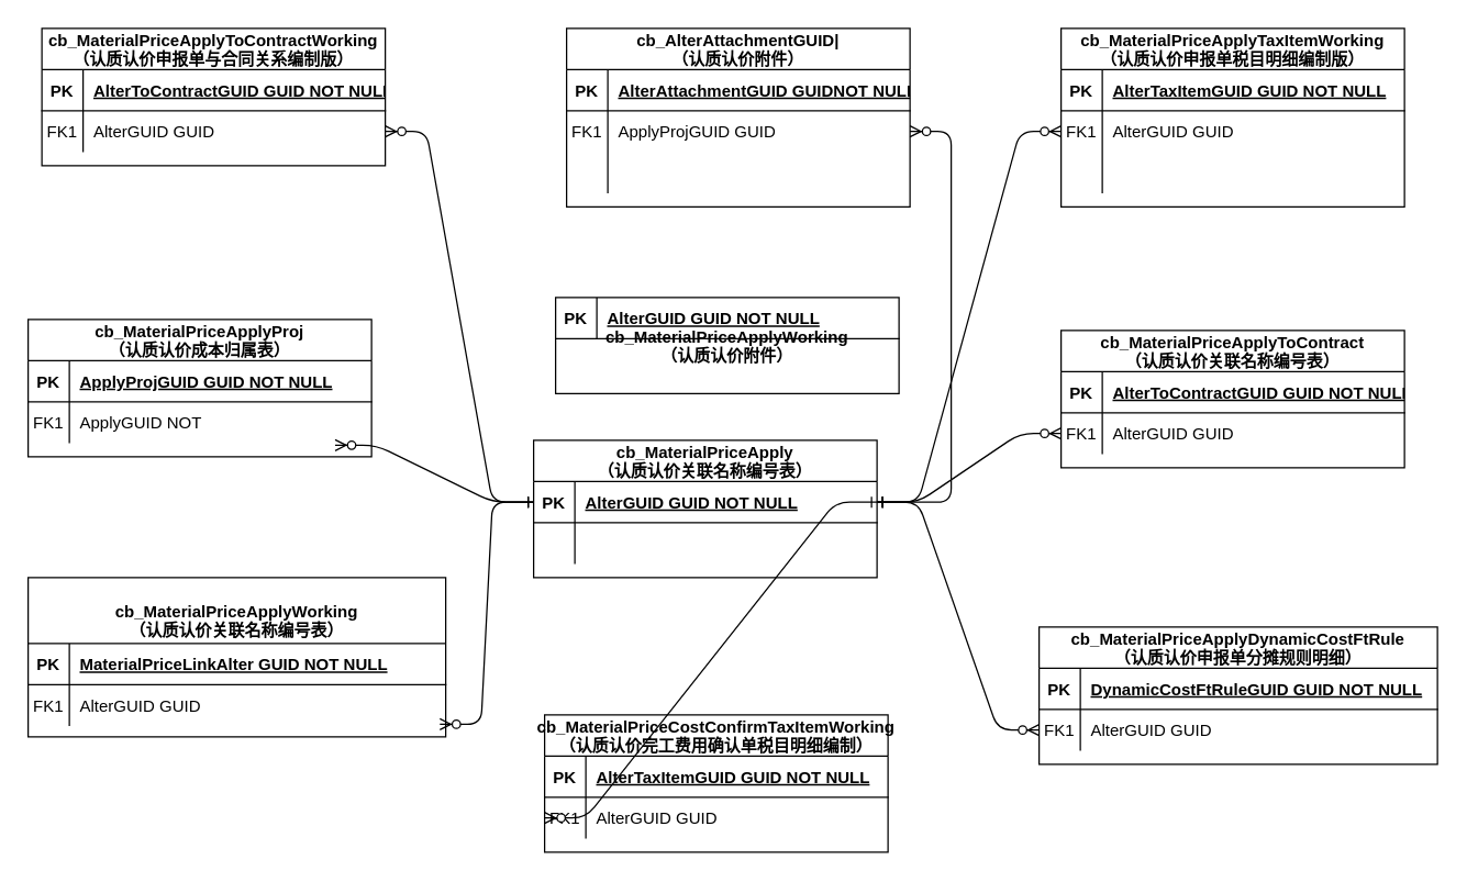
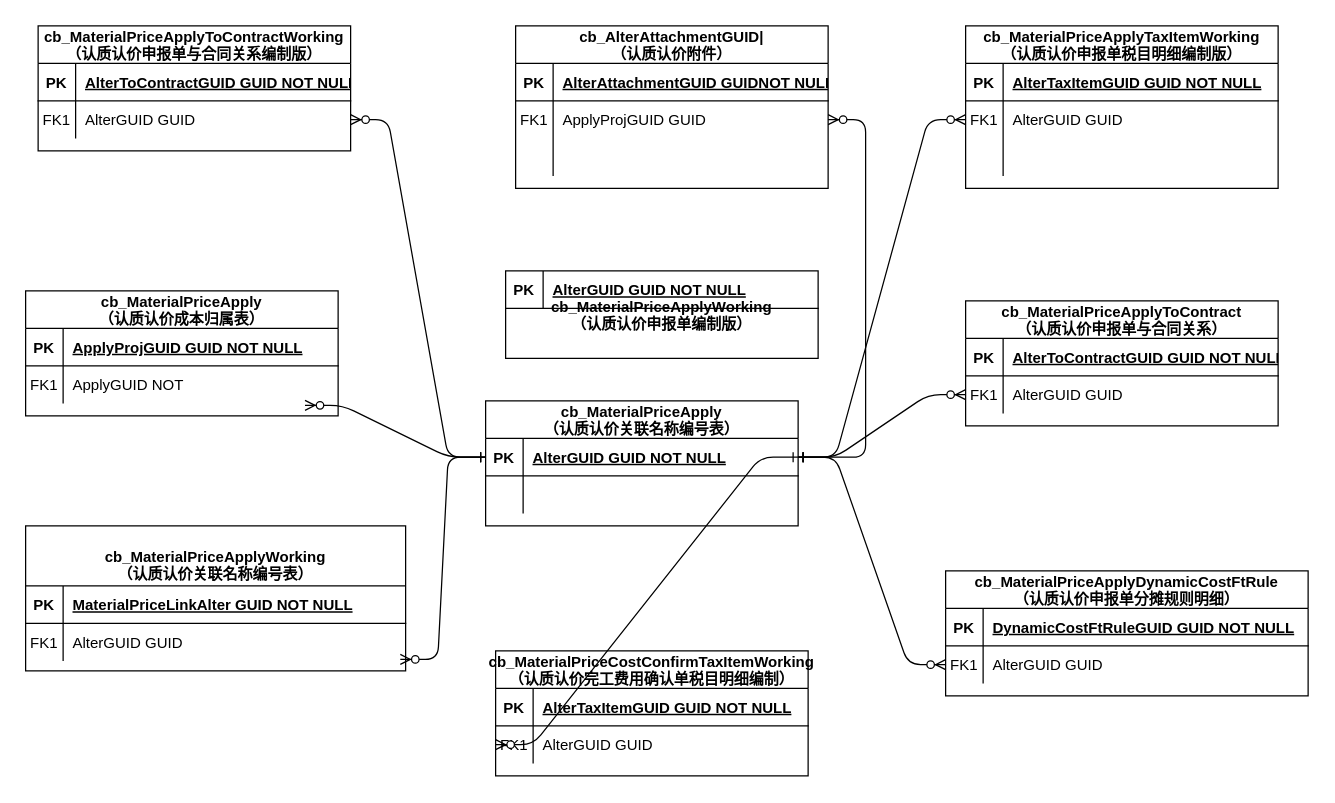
  <mxCell id="0" />
  <mxCell id="1" parent="0" />
  <mxCell id="2" value="" style="edgeStyle=entityRelationEdgeStyle;endArrow=ERzeroToMany;startArrow=ERone;endFill=1;startFill=0;" parent="1" source="25" target="8" edge="1"><mxGeometry width="100" height="100" relative="1" as="geometry"><mxPoint x="344" y="732" as="sourcePoint" /><mxPoint x="444" y="632" as="targetPoint" /></mxGeometry></mxCell>
  <mxCell id="3" value="" style="edgeStyle=entityRelationEdgeStyle;endArrow=ERzeroToMany;startArrow=ERone;endFill=1;startFill=0;" parent="1" source="25" target="18" edge="1"><mxGeometry width="100" height="100" relative="1" as="geometry"><mxPoint x="354" y="182" as="sourcePoint" /><mxPoint x="464" y="217" as="targetPoint" /></mxGeometry></mxCell>
  <mxCell id="4" value="cb_AlterAttachmentGUID|&#10;（认质认价附件）" style="shape=table;startSize=30;container=1;collapsible=1;childLayout=tableLayout;fixedRows=1;rowLines=0;fontStyle=1;align=center;resizeLast=1;" parent="1" vertex="1"><mxGeometry x="412" y="20" width="250" height="130" as="geometry" /></mxCell>
  <mxCell id="5" value="" style="shape=partialRectangle;collapsible=0;dropTarget=0;pointerEvents=0;fillColor=none;points=[[0,0.5],[1,0.5]];portConstraint=eastwest;top=0;left=0;right=0;bottom=1;" parent="4" vertex="1"><mxGeometry y="30" width="250" height="30" as="geometry" /></mxCell>
  <mxCell id="6" value="PK" style="shape=partialRectangle;overflow=hidden;connectable=0;fillColor=none;top=0;left=0;bottom=0;right=0;fontStyle=1;" parent="5" vertex="1"><mxGeometry width="30" height="30" as="geometry" /></mxCell>
  <mxCell id="7" value="AlterAttachmentGUID GUIDNOT NULL " style="shape=partialRectangle;overflow=hidden;connectable=0;fillColor=none;top=0;left=0;bottom=0;right=0;align=left;spacingLeft=6;fontStyle=5;" parent="5" vertex="1"><mxGeometry x="30" width="220" height="30" as="geometry" /></mxCell>
  <mxCell id="8" value="" style="shape=partialRectangle;collapsible=0;dropTarget=0;pointerEvents=0;fillColor=none;points=[[0,0.5],[1,0.5]];portConstraint=eastwest;top=0;left=0;right=0;bottom=0;" parent="4" vertex="1"><mxGeometry y="60" width="250" height="30" as="geometry" /></mxCell>
  <mxCell id="9" value="FK1" style="shape=partialRectangle;overflow=hidden;connectable=0;fillColor=none;top=0;left=0;bottom=0;right=0;" parent="8" vertex="1"><mxGeometry width="30" height="30" as="geometry" /></mxCell>
  <mxCell id="10" value="ApplyProjGUID GUID " style="shape=partialRectangle;overflow=hidden;connectable=0;fillColor=none;top=0;left=0;bottom=0;right=0;align=left;spacingLeft=6;" parent="8" vertex="1"><mxGeometry x="30" width="220" height="30" as="geometry" /></mxCell>
  <mxCell id="11" value="" style="shape=partialRectangle;collapsible=0;dropTarget=0;pointerEvents=0;fillColor=none;points=[[0,0.5],[1,0.5]];portConstraint=eastwest;top=0;left=0;right=0;bottom=0;" parent="4" vertex="1"><mxGeometry y="90" width="250" height="30" as="geometry" /></mxCell>
  <mxCell id="12" value="" style="shape=partialRectangle;overflow=hidden;connectable=0;fillColor=none;top=0;left=0;bottom=0;right=0;" parent="11" vertex="1"><mxGeometry width="30" height="30" as="geometry" /></mxCell>
  <mxCell id="13" value="" style="shape=partialRectangle;overflow=hidden;connectable=0;fillColor=none;top=0;left=0;bottom=0;right=0;align=left;spacingLeft=6;" parent="11" vertex="1"><mxGeometry x="30" width="220" height="30" as="geometry" /></mxCell>
  <mxCell id="14" value="cb_MaterialPriceApplyTaxItemWorking&#10;（认质认价申报单税目明细编制版）" style="shape=table;startSize=30;container=1;collapsible=1;childLayout=tableLayout;fixedRows=1;rowLines=0;fontStyle=1;align=center;resizeLast=1;" parent="1" vertex="1"><mxGeometry x="772" y="20" width="250" height="130" as="geometry" /></mxCell>
  <mxCell id="15" value="" style="shape=partialRectangle;collapsible=0;dropTarget=0;pointerEvents=0;fillColor=none;points=[[0,0.5],[1,0.5]];portConstraint=eastwest;top=0;left=0;right=0;bottom=1;" parent="14" vertex="1"><mxGeometry y="30" width="250" height="30" as="geometry" /></mxCell>
  <mxCell id="16" value="PK" style="shape=partialRectangle;overflow=hidden;connectable=0;fillColor=none;top=0;left=0;bottom=0;right=0;fontStyle=1;" parent="15" vertex="1"><mxGeometry width="30" height="30" as="geometry" /></mxCell>
  <mxCell id="17" value="AlterTaxItemGUID GUID NOT NULL " style="shape=partialRectangle;overflow=hidden;connectable=0;fillColor=none;top=0;left=0;bottom=0;right=0;align=left;spacingLeft=6;fontStyle=5;" parent="15" vertex="1"><mxGeometry x="30" width="220" height="30" as="geometry" /></mxCell>
  <mxCell id="18" value="" style="shape=partialRectangle;collapsible=0;dropTarget=0;pointerEvents=0;fillColor=none;points=[[0,0.5],[1,0.5]];portConstraint=eastwest;top=0;left=0;right=0;bottom=0;" parent="14" vertex="1"><mxGeometry y="60" width="250" height="30" as="geometry" /></mxCell>
  <mxCell id="19" value="FK1" style="shape=partialRectangle;overflow=hidden;connectable=0;fillColor=none;top=0;left=0;bottom=0;right=0;" parent="18" vertex="1"><mxGeometry width="30" height="30" as="geometry" /></mxCell>
  <mxCell id="20" value="AlterGUID GUID " style="shape=partialRectangle;overflow=hidden;connectable=0;fillColor=none;top=0;left=0;bottom=0;right=0;align=left;spacingLeft=6;" parent="18" vertex="1"><mxGeometry x="30" width="220" height="30" as="geometry" /></mxCell>
  <mxCell id="21" value="" style="shape=partialRectangle;collapsible=0;dropTarget=0;pointerEvents=0;fillColor=none;points=[[0,0.5],[1,0.5]];portConstraint=eastwest;top=0;left=0;right=0;bottom=0;" parent="14" vertex="1"><mxGeometry y="90" width="250" height="30" as="geometry" /></mxCell>
  <mxCell id="22" value="" style="shape=partialRectangle;overflow=hidden;connectable=0;fillColor=none;top=0;left=0;bottom=0;right=0;" parent="21" vertex="1"><mxGeometry width="30" height="30" as="geometry" /></mxCell>
  <mxCell id="23" value="" style="shape=partialRectangle;overflow=hidden;connectable=0;fillColor=none;top=0;left=0;bottom=0;right=0;align=left;spacingLeft=6;" parent="21" vertex="1"><mxGeometry x="30" width="220" height="30" as="geometry" /></mxCell>
  <mxCell id="24" value="cb_MaterialPriceApply&#10;（认质认价关联名称编号表）" style="shape=table;startSize=30;container=1;collapsible=1;childLayout=tableLayout;fixedRows=1;rowLines=0;fontStyle=1;align=center;resizeLast=1;" parent="1" vertex="1"><mxGeometry x="388" y="320" width="250" height="100" as="geometry" /></mxCell>
  <mxCell id="25" value="" style="shape=partialRectangle;collapsible=0;dropTarget=0;pointerEvents=0;fillColor=none;points=[[0,0.5],[1,0.5]];portConstraint=eastwest;top=0;left=0;right=0;bottom=1;" parent="24" vertex="1"><mxGeometry y="30" width="250" height="30" as="geometry" /></mxCell>
  <mxCell id="26" value="PK" style="shape=partialRectangle;overflow=hidden;connectable=0;fillColor=none;top=0;left=0;bottom=0;right=0;fontStyle=1;" parent="25" vertex="1"><mxGeometry width="30" height="30" as="geometry" /></mxCell>
  <mxCell id="27" value="AlterGUID GUID NOT NULL " style="shape=partialRectangle;overflow=hidden;connectable=0;fillColor=none;top=0;left=0;bottom=0;right=0;align=left;spacingLeft=6;fontStyle=5;" parent="25" vertex="1"><mxGeometry x="30" width="220" height="30" as="geometry" /></mxCell>
  <mxCell id="28" value="" style="shape=partialRectangle;collapsible=0;dropTarget=0;pointerEvents=0;fillColor=none;points=[[0,0.5],[1,0.5]];portConstraint=eastwest;top=0;left=0;right=0;bottom=0;" parent="24" vertex="1"><mxGeometry y="60" width="250" height="30" as="geometry" /></mxCell>
  <mxCell id="29" value="" style="shape=partialRectangle;overflow=hidden;connectable=0;fillColor=none;top=0;left=0;bottom=0;right=0;" parent="28" vertex="1"><mxGeometry width="30" height="30" as="geometry" /></mxCell>
  <mxCell id="30" value="" style="shape=partialRectangle;overflow=hidden;connectable=0;fillColor=none;top=0;left=0;bottom=0;right=0;align=left;spacingLeft=6;" parent="28" vertex="1"><mxGeometry x="30" width="220" height="30" as="geometry" /></mxCell>
  <mxCell id="31" value="cb_MaterialPriceCostConfirmTaxItemWorking&#10;（认质认价完工费用确认单税目明细编制）" style="shape=table;startSize=30;container=1;collapsible=1;childLayout=tableLayout;fixedRows=1;rowLines=0;fontStyle=1;align=center;resizeLast=1;" vertex="1" parent="1"><mxGeometry x="396" y="520" width="250" height="100" as="geometry" /></mxCell>
  <mxCell id="32" value="" style="shape=partialRectangle;collapsible=0;dropTarget=0;pointerEvents=0;fillColor=none;points=[[0,0.5],[1,0.5]];portConstraint=eastwest;top=0;left=0;right=0;bottom=1;" vertex="1" parent="31"><mxGeometry y="30" width="250" height="30" as="geometry" /></mxCell>
  <mxCell id="33" value="PK" style="shape=partialRectangle;overflow=hidden;connectable=0;fillColor=none;top=0;left=0;bottom=0;right=0;fontStyle=1;" vertex="1" parent="32"><mxGeometry width="30" height="30" as="geometry" /></mxCell>
  <mxCell id="34" value="AlterTaxItemGUID GUID NOT NULL " style="shape=partialRectangle;overflow=hidden;connectable=0;fillColor=none;top=0;left=0;bottom=0;right=0;align=left;spacingLeft=6;fontStyle=5;" vertex="1" parent="32"><mxGeometry x="30" width="220" height="30" as="geometry" /></mxCell>
  <mxCell id="35" value="" style="shape=partialRectangle;collapsible=0;dropTarget=0;pointerEvents=0;fillColor=none;points=[[0,0.5],[1,0.5]];portConstraint=eastwest;top=0;left=0;right=0;bottom=0;" vertex="1" parent="31"><mxGeometry y="60" width="250" height="30" as="geometry" /></mxCell>
  <mxCell id="36" value="FK1" style="shape=partialRectangle;overflow=hidden;connectable=0;fillColor=none;top=0;left=0;bottom=0;right=0;" vertex="1" parent="35"><mxGeometry width="30" height="30" as="geometry" /></mxCell>
  <mxCell id="37" value="AlterGUID GUID" style="shape=partialRectangle;overflow=hidden;connectable=0;fillColor=none;top=0;left=0;bottom=0;right=0;align=left;spacingLeft=6;" vertex="1" parent="35"><mxGeometry x="30" width="220" height="30" as="geometry" /></mxCell>
- <mxCell id="38" value="cb_MaterialPriceApplyToContract&#10;（认质认价关联名称编号表）" style="shape=table;startSize=30;container=1;collapsible=1;childLayout=tableLayout;fixedRows=1;rowLines=0;fontStyle=1;align=center;resizeLast=1;" vertex="1" parent="1"><mxGeometry x="772" y="240" width="250" height="100" as="geometry" /></mxCell>
+ <mxCell id="38" value="cb_MaterialPriceApplyToContract&#10;（认质认价申报单与合同关系）" style="shape=table;startSize=30;container=1;collapsible=1;childLayout=tableLayout;fixedRows=1;rowLines=0;fontStyle=1;align=center;resizeLast=1;" vertex="1" parent="1"><mxGeometry x="772" y="240" width="250" height="100" as="geometry" /></mxCell>
  <mxCell id="39" value="" style="shape=partialRectangle;collapsible=0;dropTarget=0;pointerEvents=0;fillColor=none;points=[[0,0.5],[1,0.5]];portConstraint=eastwest;top=0;left=0;right=0;bottom=1;" vertex="1" parent="38"><mxGeometry y="30" width="250" height="30" as="geometry" /></mxCell>
  <mxCell id="40" value="PK" style="shape=partialRectangle;overflow=hidden;connectable=0;fillColor=none;top=0;left=0;bottom=0;right=0;fontStyle=1;" vertex="1" parent="39"><mxGeometry width="30" height="30" as="geometry" /></mxCell>
  <mxCell id="41" value="AlterToContractGUID GUID NOT NULL " style="shape=partialRectangle;overflow=hidden;connectable=0;fillColor=none;top=0;left=0;bottom=0;right=0;align=left;spacingLeft=6;fontStyle=5;" vertex="1" parent="39"><mxGeometry x="30" width="220" height="30" as="geometry" /></mxCell>
  <mxCell id="42" value="" style="shape=partialRectangle;collapsible=0;dropTarget=0;pointerEvents=0;fillColor=none;points=[[0,0.5],[1,0.5]];portConstraint=eastwest;top=0;left=0;right=0;bottom=0;" vertex="1" parent="38"><mxGeometry y="60" width="250" height="30" as="geometry" /></mxCell>
  <mxCell id="43" value="FK1" style="shape=partialRectangle;overflow=hidden;connectable=0;fillColor=none;top=0;left=0;bottom=0;right=0;" vertex="1" parent="42"><mxGeometry width="30" height="30" as="geometry" /></mxCell>
  <mxCell id="44" value="AlterGUID GUID" style="shape=partialRectangle;overflow=hidden;connectable=0;fillColor=none;top=0;left=0;bottom=0;right=0;align=left;spacingLeft=6;" vertex="1" parent="42"><mxGeometry x="30" width="220" height="30" as="geometry" /></mxCell>
  <mxCell id="45" value="cb_MaterialPriceApplyDynamicCostFtRule&#10;（认质认价申报单分摊规则明细）" style="shape=table;startSize=30;container=1;collapsible=1;childLayout=tableLayout;fixedRows=1;rowLines=0;fontStyle=1;align=center;resizeLast=1;" vertex="1" parent="1"><mxGeometry x="756" y="456" width="290" height="100" as="geometry" /></mxCell>
  <mxCell id="46" value="" style="shape=partialRectangle;collapsible=0;dropTarget=0;pointerEvents=0;fillColor=none;points=[[0,0.5],[1,0.5]];portConstraint=eastwest;top=0;left=0;right=0;bottom=1;" vertex="1" parent="45"><mxGeometry y="30" width="290" height="30" as="geometry" /></mxCell>
  <mxCell id="47" value="PK" style="shape=partialRectangle;overflow=hidden;connectable=0;fillColor=none;top=0;left=0;bottom=0;right=0;fontStyle=1;" vertex="1" parent="46"><mxGeometry width="30" height="30" as="geometry" /></mxCell>
  <mxCell id="48" value="DynamicCostFtRuleGUID GUID NOT NULL " style="shape=partialRectangle;overflow=hidden;connectable=0;fillColor=none;top=0;left=0;bottom=0;right=0;align=left;spacingLeft=6;fontStyle=5;" vertex="1" parent="46"><mxGeometry x="30" width="260" height="30" as="geometry" /></mxCell>
  <mxCell id="49" value="" style="shape=partialRectangle;collapsible=0;dropTarget=0;pointerEvents=0;fillColor=none;points=[[0,0.5],[1,0.5]];portConstraint=eastwest;top=0;left=0;right=0;bottom=0;" vertex="1" parent="45"><mxGeometry y="60" width="290" height="30" as="geometry" /></mxCell>
  <mxCell id="50" value="FK1" style="shape=partialRectangle;overflow=hidden;connectable=0;fillColor=none;top=0;left=0;bottom=0;right=0;" vertex="1" parent="49"><mxGeometry width="30" height="30" as="geometry" /></mxCell>
  <mxCell id="51" value="AlterGUID GUID" style="shape=partialRectangle;overflow=hidden;connectable=0;fillColor=none;top=0;left=0;bottom=0;right=0;align=left;spacingLeft=6;" vertex="1" parent="49"><mxGeometry x="30" width="260" height="30" as="geometry" /></mxCell>
  <mxCell id="52" value="" style="edgeStyle=entityRelationEdgeStyle;endArrow=ERzeroToMany;startArrow=ERone;endFill=1;startFill=0;" edge="1" parent="1" source="25" target="42"><mxGeometry width="100" height="100" relative="1" as="geometry"><mxPoint x="384" y="182" as="sourcePoint" /><mxPoint x="514" y="407" as="targetPoint" /></mxGeometry></mxCell>
  <mxCell id="53" value="" style="edgeStyle=entityRelationEdgeStyle;endArrow=ERzeroToMany;startArrow=ERone;endFill=1;startFill=0;" edge="1" parent="1" source="25" target="49"><mxGeometry width="100" height="100" relative="1" as="geometry"><mxPoint x="386" y="368" as="sourcePoint" /><mxPoint x="848" y="528" as="targetPoint" /></mxGeometry></mxCell>
  <mxCell id="54" value="" style="edgeStyle=entityRelationEdgeStyle;endArrow=ERzeroToMany;startArrow=ERone;endFill=1;startFill=0;entryX=0;entryY=0.75;entryDx=0;entryDy=0;exitX=1;exitY=0.5;exitDx=0;exitDy=0;" edge="1" parent="1" source="25" target="31"><mxGeometry width="100" height="100" relative="1" as="geometry"><mxPoint x="354" y="162" as="sourcePoint" /><mxPoint x="504" y="507" as="targetPoint" /></mxGeometry></mxCell>
  <mxCell id="55" value="cb_MaterialPriceApplyToContractWorking&#10;（认质认价申报单与合同关系编制版）" style="shape=table;startSize=30;container=1;collapsible=1;childLayout=tableLayout;fixedRows=1;rowLines=0;fontStyle=1;align=center;resizeLast=1;" vertex="1" parent="1"><mxGeometry x="30" y="20" width="250" height="100" as="geometry" /></mxCell>
  <mxCell id="56" value="" style="shape=partialRectangle;collapsible=0;dropTarget=0;pointerEvents=0;fillColor=none;points=[[0,0.5],[1,0.5]];portConstraint=eastwest;top=0;left=0;right=0;bottom=1;" vertex="1" parent="55"><mxGeometry y="30" width="250" height="30" as="geometry" /></mxCell>
  <mxCell id="57" value="PK" style="shape=partialRectangle;overflow=hidden;connectable=0;fillColor=none;top=0;left=0;bottom=0;right=0;fontStyle=1;" vertex="1" parent="56"><mxGeometry width="30" height="30" as="geometry" /></mxCell>
  <mxCell id="58" value="AlterToContractGUID GUID NOT NULL " style="shape=partialRectangle;overflow=hidden;connectable=0;fillColor=none;top=0;left=0;bottom=0;right=0;align=left;spacingLeft=6;fontStyle=5;" vertex="1" parent="56"><mxGeometry x="30" width="220" height="30" as="geometry" /></mxCell>
  <mxCell id="59" value="" style="shape=partialRectangle;collapsible=0;dropTarget=0;pointerEvents=0;fillColor=none;points=[[0,0.5],[1,0.5]];portConstraint=eastwest;top=0;left=0;right=0;bottom=0;" vertex="1" parent="55"><mxGeometry y="60" width="250" height="30" as="geometry" /></mxCell>
  <mxCell id="60" value="FK1" style="shape=partialRectangle;overflow=hidden;connectable=0;fillColor=none;top=0;left=0;bottom=0;right=0;" vertex="1" parent="59"><mxGeometry width="30" height="30" as="geometry" /></mxCell>
  <mxCell id="61" value="AlterGUID GUID" style="shape=partialRectangle;overflow=hidden;connectable=0;fillColor=none;top=0;left=0;bottom=0;right=0;align=left;spacingLeft=6;" vertex="1" parent="59"><mxGeometry x="30" width="220" height="30" as="geometry" /></mxCell>
- <mxCell id="62" value="cb_MaterialPriceApplyWorking&#10;（认质认价附件）" style="shape=table;startSize=0;container=1;collapsible=1;childLayout=tableLayout;fixedRows=1;rowLines=0;fontStyle=1;align=center;resizeLast=1;" vertex="1" parent="1"><mxGeometry x="404" y="216" width="250" height="70" as="geometry" /></mxCell>
+ <mxCell id="62" value="cb_MaterialPriceApplyWorking&#10;（认质认价申报单编制版）" style="shape=table;startSize=0;container=1;collapsible=1;childLayout=tableLayout;fixedRows=1;rowLines=0;fontStyle=1;align=center;resizeLast=1;" vertex="1" parent="1"><mxGeometry x="404" y="216" width="250" height="70" as="geometry" /></mxCell>
  <mxCell id="63" value="" style="shape=partialRectangle;collapsible=0;dropTarget=0;pointerEvents=0;fillColor=none;points=[[0,0.5],[1,0.5]];portConstraint=eastwest;top=0;left=0;right=0;bottom=1;" vertex="1" parent="62"><mxGeometry width="250" height="30" as="geometry" /></mxCell>
  <mxCell id="64" value="PK" style="shape=partialRectangle;overflow=hidden;connectable=0;fillColor=none;top=0;left=0;bottom=0;right=0;fontStyle=1;" vertex="1" parent="63"><mxGeometry width="30" height="30" as="geometry" /></mxCell>
  <mxCell id="65" value="AlterGUID GUID NOT NULL " style="shape=partialRectangle;overflow=hidden;connectable=0;fillColor=none;top=0;left=0;bottom=0;right=0;align=left;spacingLeft=6;fontStyle=5;" vertex="1" parent="63"><mxGeometry x="30" width="220" height="30" as="geometry" /></mxCell>
- <mxCell id="66" value="cb_MaterialPriceApplyProj&#10;（认质认价成本归属表）" style="shape=table;startSize=30;container=1;collapsible=1;childLayout=tableLayout;fixedRows=1;rowLines=0;fontStyle=1;align=center;resizeLast=1;" vertex="1" parent="1"><mxGeometry x="20" y="232" width="250" height="100" as="geometry" /></mxCell>
+ <mxCell id="66" value="cb_MaterialPriceApply&#10;（认质认价成本归属表）" style="shape=table;startSize=30;container=1;collapsible=1;childLayout=tableLayout;fixedRows=1;rowLines=0;fontStyle=1;align=center;resizeLast=1;" vertex="1" parent="1"><mxGeometry x="20" y="232" width="250" height="100" as="geometry" /></mxCell>
  <mxCell id="67" value="" style="shape=partialRectangle;collapsible=0;dropTarget=0;pointerEvents=0;fillColor=none;points=[[0,0.5],[1,0.5]];portConstraint=eastwest;top=0;left=0;right=0;bottom=1;" vertex="1" parent="66"><mxGeometry y="30" width="250" height="30" as="geometry" /></mxCell>
  <mxCell id="68" value="PK" style="shape=partialRectangle;overflow=hidden;connectable=0;fillColor=none;top=0;left=0;bottom=0;right=0;fontStyle=1;" vertex="1" parent="67"><mxGeometry width="30" height="30" as="geometry" /></mxCell>
  <mxCell id="69" value="ApplyProjGUID GUID NOT NULL " style="shape=partialRectangle;overflow=hidden;connectable=0;fillColor=none;top=0;left=0;bottom=0;right=0;align=left;spacingLeft=6;fontStyle=5;" vertex="1" parent="67"><mxGeometry x="30" width="220" height="30" as="geometry" /></mxCell>
  <mxCell id="70" value="" style="shape=partialRectangle;collapsible=0;dropTarget=0;pointerEvents=0;fillColor=none;points=[[0,0.5],[1,0.5]];portConstraint=eastwest;top=0;left=0;right=0;bottom=0;" vertex="1" parent="66"><mxGeometry y="60" width="250" height="30" as="geometry" /></mxCell>
  <mxCell id="71" value="FK1" style="shape=partialRectangle;overflow=hidden;connectable=0;fillColor=none;top=0;left=0;bottom=0;right=0;" vertex="1" parent="70"><mxGeometry width="30" height="30" as="geometry" /></mxCell>
  <mxCell id="72" value="ApplyGUID NOT" style="shape=partialRectangle;overflow=hidden;connectable=0;fillColor=none;top=0;left=0;bottom=0;right=0;align=left;spacingLeft=6;" vertex="1" parent="70"><mxGeometry x="30" width="220" height="30" as="geometry" /></mxCell>
  <mxCell id="73" value="&#10;cb_MaterialPriceApplyWorking&#10;（认质认价关联名称编号表）" style="shape=table;startSize=48;container=1;collapsible=1;childLayout=tableLayout;fixedRows=1;rowLines=0;fontStyle=1;align=center;resizeLast=1;" vertex="1" parent="1"><mxGeometry x="20" y="420" width="304" height="116" as="geometry" /></mxCell>
  <mxCell id="74" value="" style="shape=partialRectangle;collapsible=0;dropTarget=0;pointerEvents=0;fillColor=none;points=[[0,0.5],[1,0.5]];portConstraint=eastwest;top=0;left=0;right=0;bottom=1;" vertex="1" parent="73"><mxGeometry y="48" width="304" height="30" as="geometry" /></mxCell>
  <mxCell id="75" value="PK" style="shape=partialRectangle;overflow=hidden;connectable=0;fillColor=none;top=0;left=0;bottom=0;right=0;fontStyle=1;" vertex="1" parent="74"><mxGeometry width="30" height="30" as="geometry" /></mxCell>
  <mxCell id="76" value="MaterialPriceLinkAlter GUID NOT NULL " style="shape=partialRectangle;overflow=hidden;connectable=0;fillColor=none;top=0;left=0;bottom=0;right=0;align=left;spacingLeft=6;fontStyle=5;" vertex="1" parent="74"><mxGeometry x="30" width="274" height="30" as="geometry" /></mxCell>
  <mxCell id="77" value="" style="shape=partialRectangle;collapsible=0;dropTarget=0;pointerEvents=0;fillColor=none;points=[[0,0.5],[1,0.5]];portConstraint=eastwest;top=0;left=0;right=0;bottom=0;" vertex="1" parent="73"><mxGeometry y="78" width="304" height="30" as="geometry" /></mxCell>
  <mxCell id="78" value="FK1" style="shape=partialRectangle;overflow=hidden;connectable=0;fillColor=none;top=0;left=0;bottom=0;right=0;" vertex="1" parent="77"><mxGeometry width="30" height="30" as="geometry" /></mxCell>
  <mxCell id="79" value="AlterGUID GUID" style="shape=partialRectangle;overflow=hidden;connectable=0;fillColor=none;top=0;left=0;bottom=0;right=0;align=left;spacingLeft=6;" vertex="1" parent="77"><mxGeometry x="30" width="274" height="30" as="geometry" /></mxCell>
  <mxCell id="80" value="" style="edgeStyle=entityRelationEdgeStyle;endArrow=ERzeroToMany;startArrow=ERone;endFill=1;startFill=0;entryX=0.986;entryY=0.96;entryDx=0;entryDy=0;entryPerimeter=0;" edge="1" parent="1" source="25" target="77"><mxGeometry width="100" height="100" relative="1" as="geometry"><mxPoint x="620" y="360" as="sourcePoint" /><mxPoint x="866" y="846" as="targetPoint" /></mxGeometry></mxCell>
  <mxCell id="81" value="" style="edgeStyle=entityRelationEdgeStyle;endArrow=ERzeroToMany;startArrow=ERone;endFill=1;startFill=0;entryX=1;entryY=0.5;entryDx=0;entryDy=0;" edge="1" parent="1" source="25" target="59"><mxGeometry width="100" height="100" relative="1" as="geometry"><mxPoint x="396" y="373" as="sourcePoint" /><mxPoint x="383.744" y="738.8" as="targetPoint" /></mxGeometry></mxCell>
  <mxCell id="82" value="" style="edgeStyle=entityRelationEdgeStyle;endArrow=ERzeroToMany;startArrow=ERone;endFill=1;startFill=0;entryX=0.894;entryY=1.053;entryDx=0;entryDy=0;entryPerimeter=0;" edge="1" parent="1" source="25" target="70"><mxGeometry width="100" height="100" relative="1" as="geometry"><mxPoint x="358" y="428" as="sourcePoint" /><mxPoint x="250" y="158" as="targetPoint" /></mxGeometry></mxCell>
